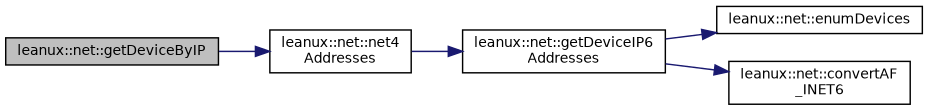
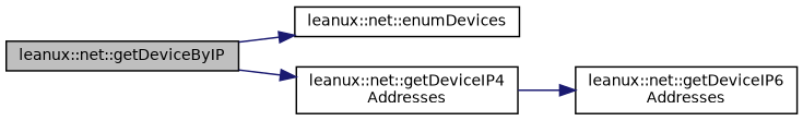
  digraph {
    rankdir=LR
    node [color=black fontname=Helvetica fontsize=10 shape=record]
    edge [color=midnightblue fontname=Helvetica fontsize=10 labelfontname=Helvetica labelfontsize=10 style=solid]
    n1 [fillcolor=grey75 fontcolor=black height=0.2 label="leanux::net::getDeviceByIP" style=filled width=0.4]
    n2 [height=0.2 label="leanux::net::enumDevices" width=0.4]
-   n3 [height=0.2 label="leanux::net::net4\lAddresses" width=0.4]
+   n3 [height=0.2 label="leanux::net::getDeviceIP4\lAddresses" width=0.4]
    n4 [height=0.2 label="leanux::net::getDeviceIP6\lAddresses" width=0.4]
-   n5 [height=0.2 label="leanux::net::convertAF\l_INET6" width=0.4]
-   n4 -> n2
+   n1 -> n2
    n1 -> n3
    n3 -> n4
-   n4 -> n5
  }
